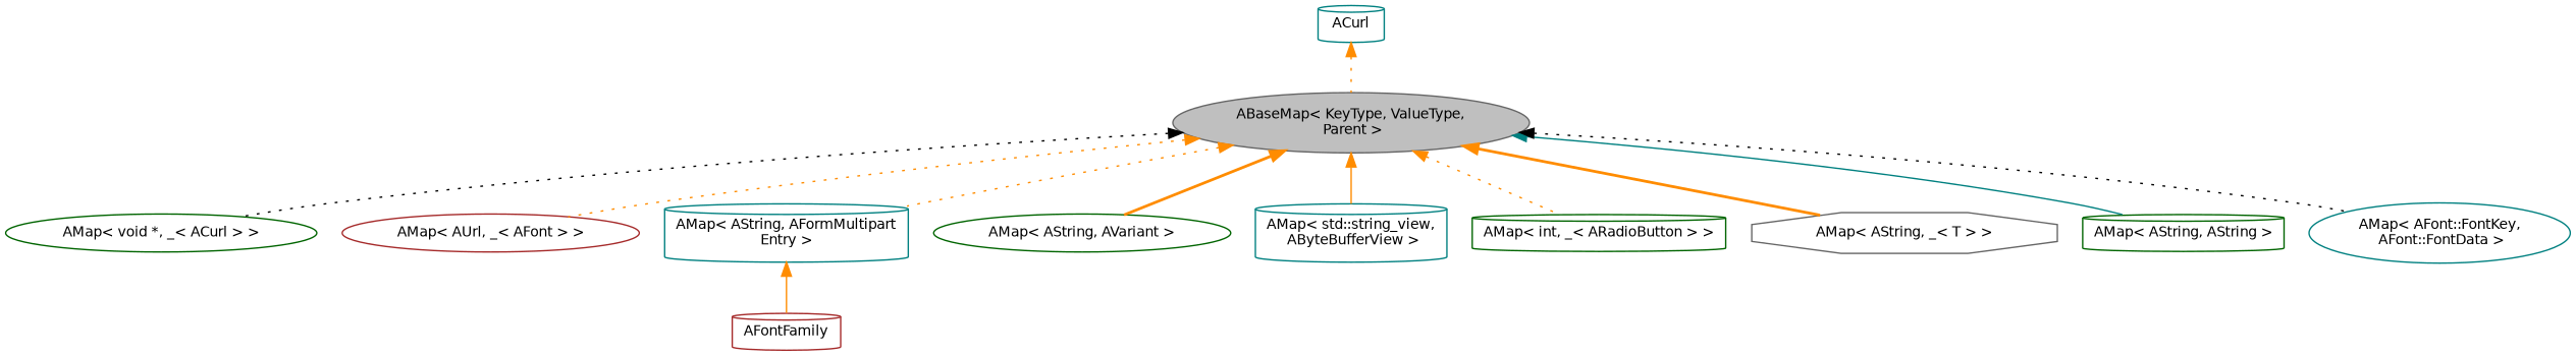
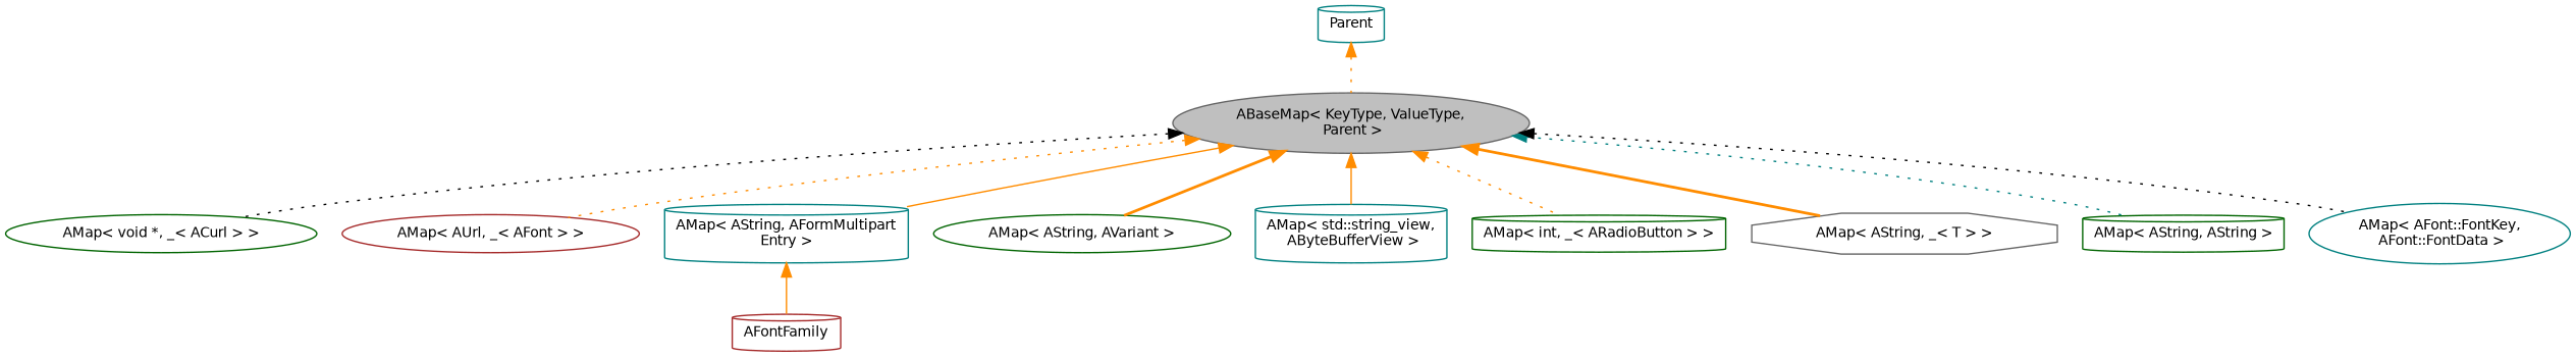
  digraph {
    fontname="DejaVu Sans"
    rankdir=TB
    node [color=darkgreen fillcolor=white fontname="DejaVu Sans" fontsize=10 shape=cylinder style=filled]
    edge [color=darkorange dir=back fontname="DejaVu Sans" fontsize=10 labelfontname=Helvetica labelfontsize=10 style=dotted]
    n1 [color=gray40 fillcolor=grey75 fontcolor=black height=0.2 label="ABaseMap\< KeyType, ValueType,\l Parent \>" shape=ellipse width=0.4]
    n2 [height=0.2 label="AMap\< void *, _\< ACurl \> \>" shape=ellipse width=0.4]
    n3 [color=brown height=0.2 label="AMap\< AUrl, _\< AFont \> \>" shape=ellipse width=0.4]
    n4 [color=teal height=0.2 label="AMap\< AString, AFormMultipart\lEntry \>" width=0.4]
    n5 [height=0.2 label="AMap\< AString, AVariant \>" shape=ellipse width=0.4]
    n6 [color=teal height=0.2 label="AMap\< std::string_view,\l AByteBufferView \>" width=0.4]
    n7 [height=0.2 label="AMap\< int, _\< ARadioButton \> \>" width=0.4]
    n8 [color=gray40 height=0.2 label="AMap\< AString, _\< T \> \>" shape=octagon width=0.4]
    n9 [height=0.2 label="AMap\< AString, AString \>" width=0.4]
    n10 [color=teal height=0.2 label="AMap\< AFont::FontKey,\l AFont::FontData \>" shape=ellipse width=0.4]
    n11 [color=brown height=0.2 label=AFontFamily width=0.4]
-   n12 [color=teal height=0.2 label=ACurl width=0.4]
+   n12 [color=teal height=0.2 label=Parent width=0.4]
    n1 -> n2 [color=black]
    n1 -> n3
-   n1 -> n4
+   n1 -> n4 [style=solid]
    n1 -> n5 [style=bold]
    n1 -> n6 [style=solid]
    n1 -> n7
    n1 -> n8 [style=bold]
-   n1 -> n9 [color=teal style=solid]
+   n1 -> n9 [color=teal]
    n1 -> n10 [color=black]
    n4 -> n11 [style=solid]
    n12 -> n1
  }
